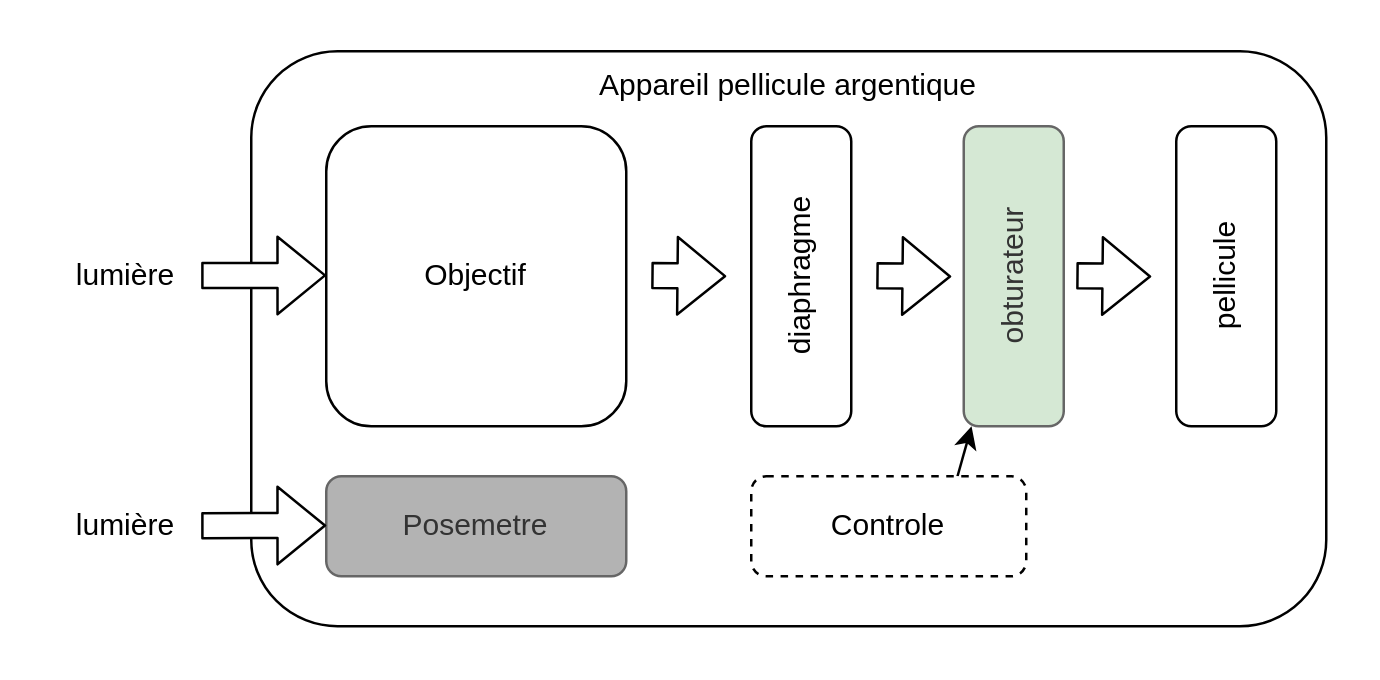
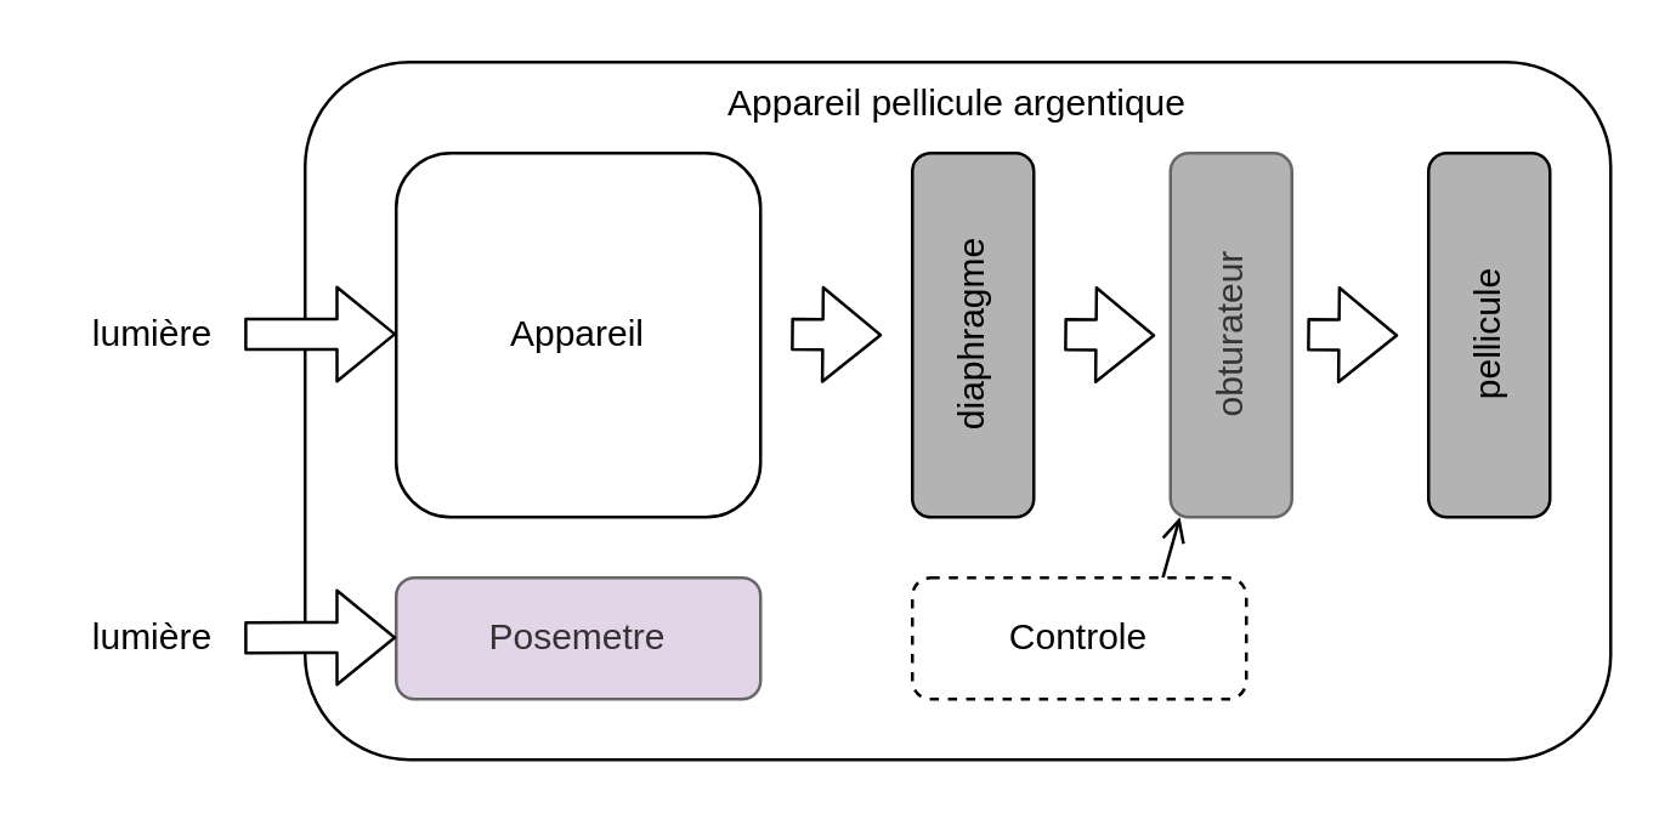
  <mxCell id="0" />
  <mxCell id="1" parent="0" />
  <mxCell id="2" value="Appareil pellicule argentique" style="rounded=1;whiteSpace=wrap;html=1;verticalAlign=top;" vertex="1" parent="1"><mxGeometry x="100" y="20" width="430" height="230" as="geometry" /></mxCell>
- <mxCell id="3" value="Objectif" style="rounded=1;whiteSpace=wrap;html=1;" vertex="1" parent="1"><mxGeometry x="130" y="50" width="120" height="120" as="geometry" /></mxCell>
- <mxCell id="4" value="diaphragme" style="rounded=1;whiteSpace=wrap;html=1;horizontal=0;" vertex="1" parent="1"><mxGeometry x="300" y="50" width="40" height="120" as="geometry" /></mxCell>
- <mxCell id="5" value="obturateur" style="rounded=1;whiteSpace=wrap;html=1;horizontal=0;fillColor=#d5e8d4;fontColor=#333333;strokeColor=#666666;" vertex="1" parent="1"><mxGeometry x="385" y="50" width="40" height="120" as="geometry" /></mxCell>
- <mxCell id="6" value="&lt;span&gt;Posemetre&lt;/span&gt;" style="rounded=1;whiteSpace=wrap;html=1;labelBackgroundColor=none;fillColor=#B3B3B3;fontColor=#333333;strokeColor=#666666;" vertex="1" parent="1"><mxGeometry x="130" y="190" width="120" height="40" as="geometry" /></mxCell>
- <mxCell id="7" style="edgeStyle=none;html=1;exitX=0.75;exitY=0;exitDx=0;exitDy=0;" edge="1" parent="1" source="8" target="5"><mxGeometry relative="1" as="geometry" /></mxCell>
+ <mxCell id="3" value="Appareil" style="rounded=1;whiteSpace=wrap;html=1;" vertex="1" parent="1"><mxGeometry x="130" y="50" width="120" height="120" as="geometry" /></mxCell>
+ <mxCell id="4" value="diaphragme" style="rounded=1;whiteSpace=wrap;html=1;horizontal=0;fillColor=#b3b3b3;" vertex="1" parent="1"><mxGeometry x="300" y="50" width="40" height="120" as="geometry" /></mxCell>
+ <mxCell id="5" value="obturateur" style="rounded=1;whiteSpace=wrap;html=1;horizontal=0;fillColor=#B3B3B3;fontColor=#333333;strokeColor=#666666;" vertex="1" parent="1"><mxGeometry x="385" y="50" width="40" height="120" as="geometry" /></mxCell>
+ <mxCell id="6" value="&lt;span&gt;Posemetre&lt;/span&gt;" style="rounded=1;whiteSpace=wrap;html=1;labelBackgroundColor=none;fillColor=#e1d5e7;fontColor=#333333;strokeColor=#666666;" vertex="1" parent="1"><mxGeometry x="130" y="190" width="120" height="40" as="geometry" /></mxCell>
+ <mxCell id="7" style="edgeStyle=none;html=1;exitX=0.75;exitY=0;exitDx=0;exitDy=0;endArrow=open;" edge="1" parent="1" source="8" target="5"><mxGeometry relative="1" as="geometry" /></mxCell>
  <mxCell id="8" value="Controle" style="rounded=1;whiteSpace=wrap;html=1;dashed=1;" vertex="1" parent="1"><mxGeometry x="300" y="190" width="110" height="40" as="geometry" /></mxCell>
  <mxCell id="9" value="" style="shape=flexArrow;endArrow=classic;html=1;entryX=0.917;entryY=0.583;entryDx=0;entryDy=0;entryPerimeter=0;fillColor=default;" edge="1" parent="1"><mxGeometry width="50" height="50" relative="1" as="geometry"><mxPoint x="79.96" y="109.7" as="sourcePoint" /><mxPoint x="130" y="109.66" as="targetPoint" /></mxGeometry></mxCell>
  <mxCell id="10" value="" style="shape=flexArrow;endArrow=classic;html=1;fillColor=default;" edge="1" parent="1"><mxGeometry width="50" height="50" relative="1" as="geometry"><mxPoint x="260" y="109.66" as="sourcePoint" /><mxPoint x="290" y="109.96" as="targetPoint" /></mxGeometry></mxCell>
  <mxCell id="11" value="" style="shape=flexArrow;endArrow=classic;html=1;fillColor=default;" edge="1" parent="1"><mxGeometry width="50" height="50" relative="1" as="geometry"><mxPoint x="350" y="109.8" as="sourcePoint" /><mxPoint x="380" y="110.1" as="targetPoint" /></mxGeometry></mxCell>
  <mxCell id="12" value="" style="shape=flexArrow;endArrow=classic;html=1;fillColor=default;" edge="1" parent="1"><mxGeometry width="50" height="50" relative="1" as="geometry"><mxPoint x="430" y="109.8" as="sourcePoint" /><mxPoint x="460" y="110.1" as="targetPoint" /></mxGeometry></mxCell>
- <mxCell id="13" value="pellicule" style="rounded=1;whiteSpace=wrap;html=1;horizontal=0;" vertex="1" parent="1"><mxGeometry x="470" y="50" width="40" height="120" as="geometry" /></mxCell>
+ <mxCell id="13" value="pellicule" style="rounded=1;whiteSpace=wrap;html=1;horizontal=0;fillColor=#b3b3b3;" vertex="1" parent="1"><mxGeometry x="470" y="50" width="40" height="120" as="geometry" /></mxCell>
  <mxCell id="14" value="lumière" style="text;html=1;align=center;verticalAlign=middle;whiteSpace=wrap;rounded=0;" vertex="1" parent="1"><mxGeometry x="20" y="95" width="60" height="30" as="geometry" /></mxCell>
  <mxCell id="15" value="" style="shape=flexArrow;endArrow=classic;html=1;entryX=0.917;entryY=0.583;entryDx=0;entryDy=0;entryPerimeter=0;fillColor=default;" edge="1" parent="1"><mxGeometry width="50" height="50" relative="1" as="geometry"><mxPoint x="79.96" y="209.75" as="sourcePoint" /><mxPoint x="130" y="209.71" as="targetPoint" /></mxGeometry></mxCell>
  <mxCell id="16" value="lumière" style="text;html=1;align=center;verticalAlign=middle;whiteSpace=wrap;rounded=0;" vertex="1" parent="1"><mxGeometry x="20" y="195" width="60" height="30" as="geometry" /></mxCell>
